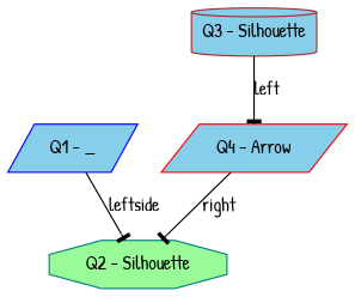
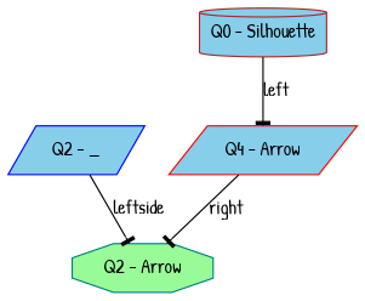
  digraph {
    fontname="Patrick Hand"
    rankdir=TB
    node [fillcolor=skyblue fontname="Patrick Hand" shape=parallelogram style=filled]
    edge [arrowhead=tee fontname="Patrick Hand" style=solid]
-   "Q1 - _" [color=blue]
-   "Q2 - Silhouette" [color=teal fillcolor=palegreen shape=octagon]
-   "Q3 - Silhouette" [color=brown shape=cylinder]
+   "Q1 - _" [color=blue label="Q2 - _"]
+   "Q2 - Silhouette" [color=teal fillcolor=palegreen shape=octagon label="Q2 - Arrow"]
+   "Q3 - Silhouette" [color=brown shape=cylinder label="Q0 - Silhouette"]
    "Q4 - Arrow" [color=red]
    "Q1 - _" -> "Q2 - Silhouette" [label=leftside]
    "Q3 - Silhouette" -> "Q4 - Arrow" [label=left]
    "Q4 - Arrow" -> "Q2 - Silhouette" [label=right]
  }
